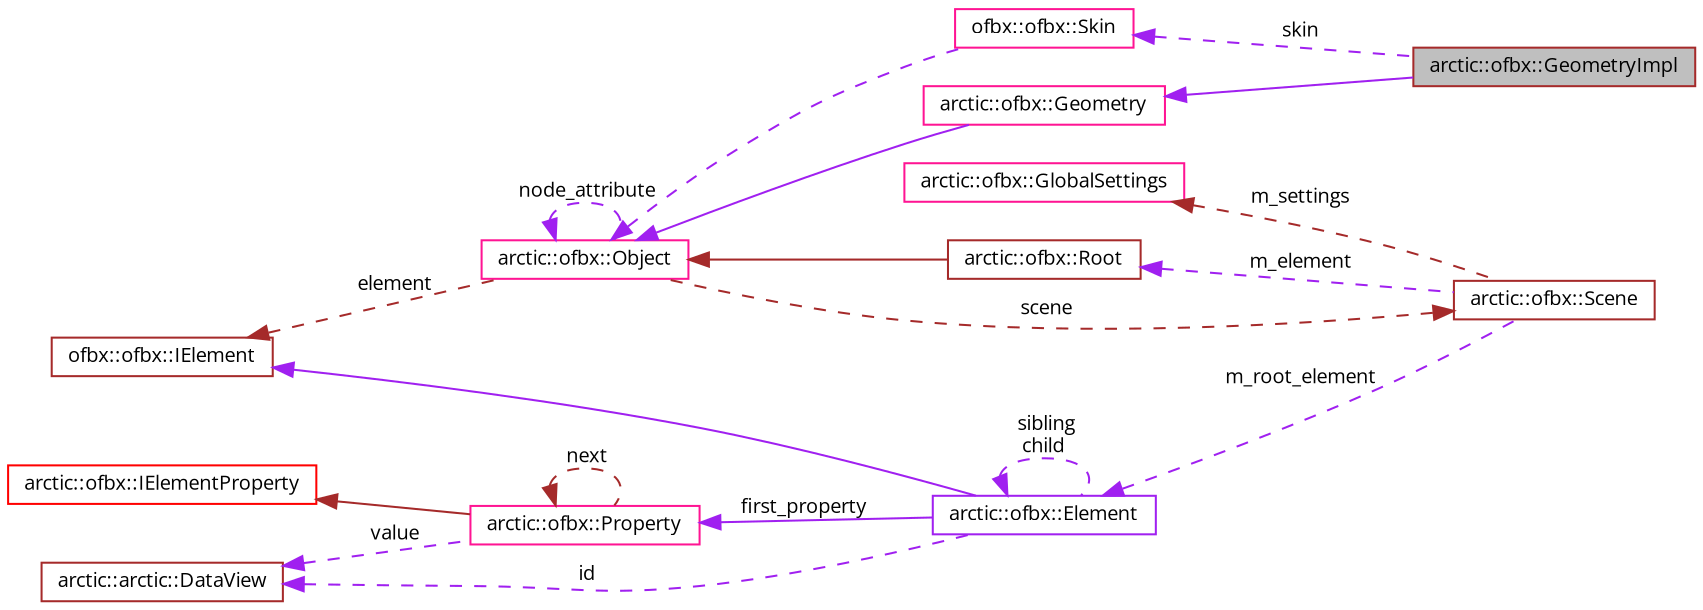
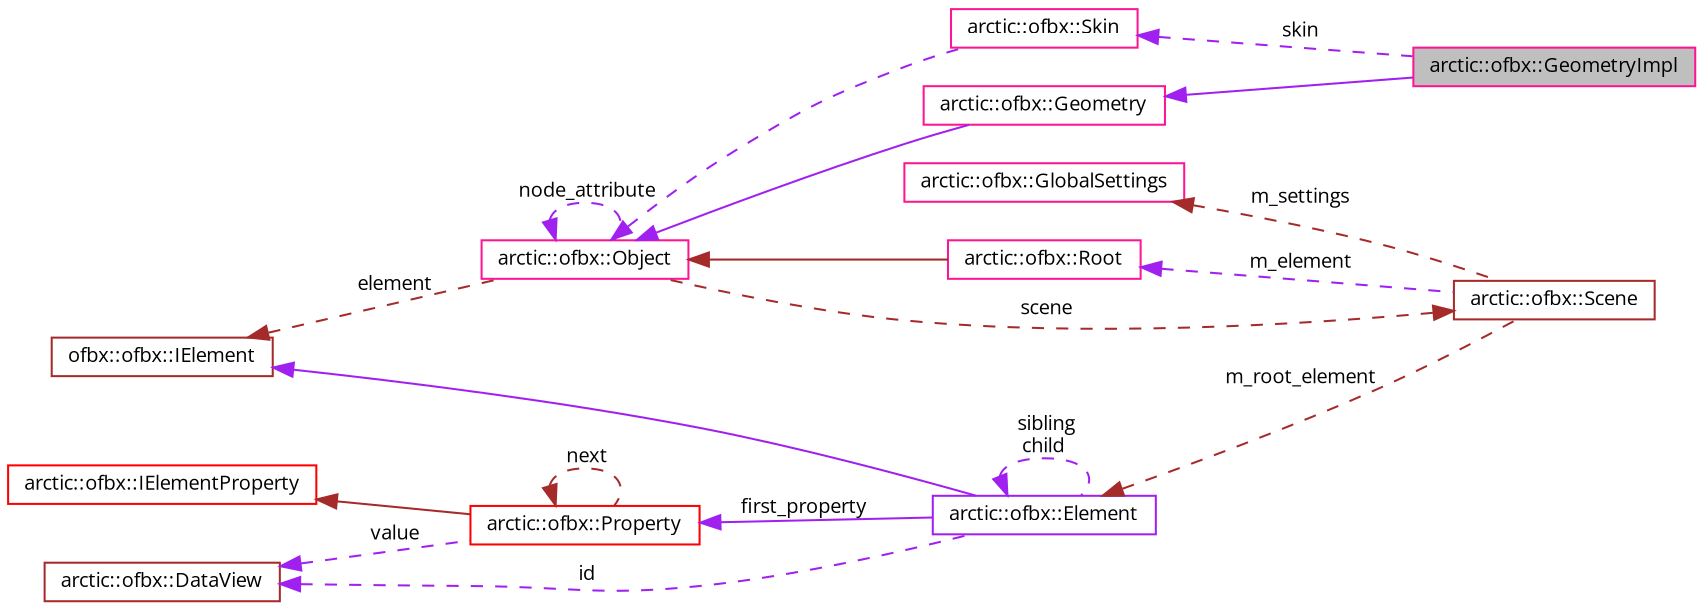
  digraph {
    fontname="Open Sans"
    rankdir=LR
    node [color=brown fillcolor=white fontname="Open Sans" fontsize=10 shape=record style=filled]
    edge [color=purple dir=back fontname="Open Sans" fontsize=10 labelfontname=Helvetica labelfontsize=10 style=dashed]
-   n1 [fillcolor=grey75 fontcolor=black height=0.2 label="arctic::ofbx::GeometryImpl" width=0.4]
+   n1 [color=deeppink fillcolor=grey75 fontcolor=black height=0.2 label="arctic::ofbx::GeometryImpl" width=0.4]
    n2 [color=deeppink height=0.2 label="arctic::ofbx::Geometry" width=0.4]
    n3 [color=deeppink height=0.2 label="arctic::ofbx::Object" width=0.4]
-   n4 [height=0.2 label="arctic::ofbx::Root" width=0.4]
-   n5 [color=deeppink height=0.2 label="ofbx::ofbx::Skin" width=0.4]
+   n4 [color=deeppink height=0.2 label="arctic::ofbx::Root" width=0.4]
+   n5 [color=deeppink height=0.2 label="arctic::ofbx::Skin" width=0.4]
    n6 [height=0.2 label="arctic::ofbx::Scene" width=0.4]
    n7 [color=deeppink height=0.2 label="arctic::ofbx::GlobalSettings" width=0.4]
    n8 [color=purple height=0.2 label="arctic::ofbx::Element" width=0.4]
    n9 [height=0.2 label="ofbx::ofbx::IElement" width=0.4]
-   n10 [color=deeppink height=0.2 label="arctic::ofbx::Property" width=0.4]
+   n10 [color=red height=0.2 label="arctic::ofbx::Property" width=0.4]
    n11 [color=red height=0.2 label="arctic::ofbx::IElementProperty" width=0.4]
-   n12 [height=0.2 label="arctic::arctic::DataView" width=0.4]
+   n12 [height=0.2 label="arctic::ofbx::DataView" width=0.4]
    n2 -> n1 [style=solid]
    n3 -> n2 [style=solid]
    n3 -> n3 [label=" node_attribute"]
    n3 -> n4 [color=brown style=solid]
    n3 -> n5
    n4 -> n6 [label=" m_element"]
    n5 -> n1 [label=" skin"]
    n6 -> n3 [color=brown label=" scene"]
    n7 -> n6 [color=brown label=" m_settings"]
-   n8 -> n6 [label=" m_root_element"]
+   n8 -> n6 [color=brown label=" m_root_element"]
    n8 -> n8 [label=" sibling\nchild"]
    n9 -> n3 [color=brown label=" element"]
    n9 -> n8 [style=solid]
    n10 -> n8 [label=" first_property" style=solid]
    n10 -> n10 [color=brown label=" next"]
    n11 -> n10 [color=brown style=solid]
    n12 -> n8 [label=" id"]
    n12 -> n10 [label=" value"]
  }
